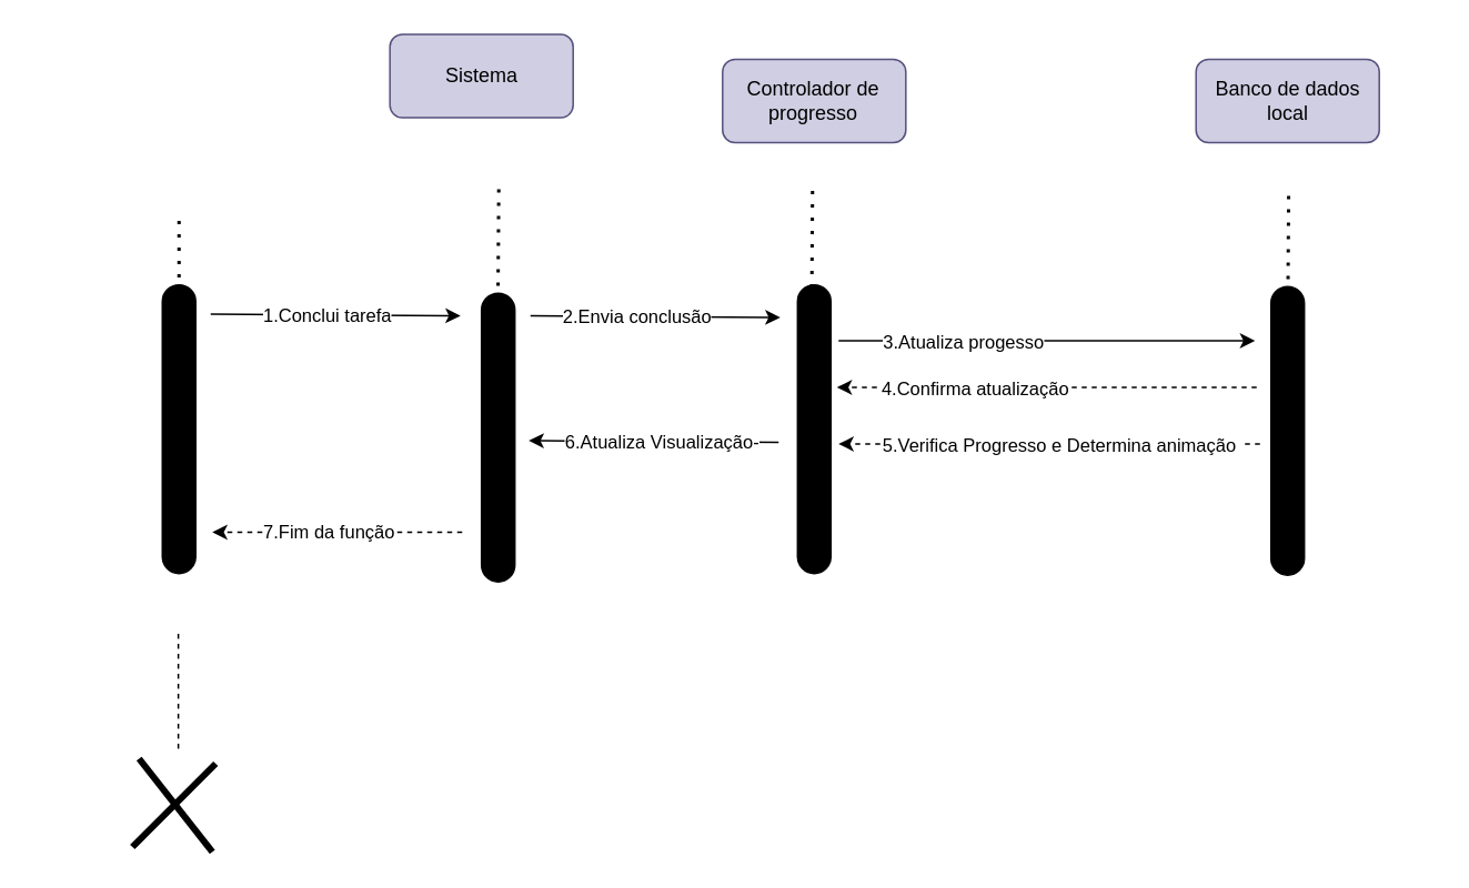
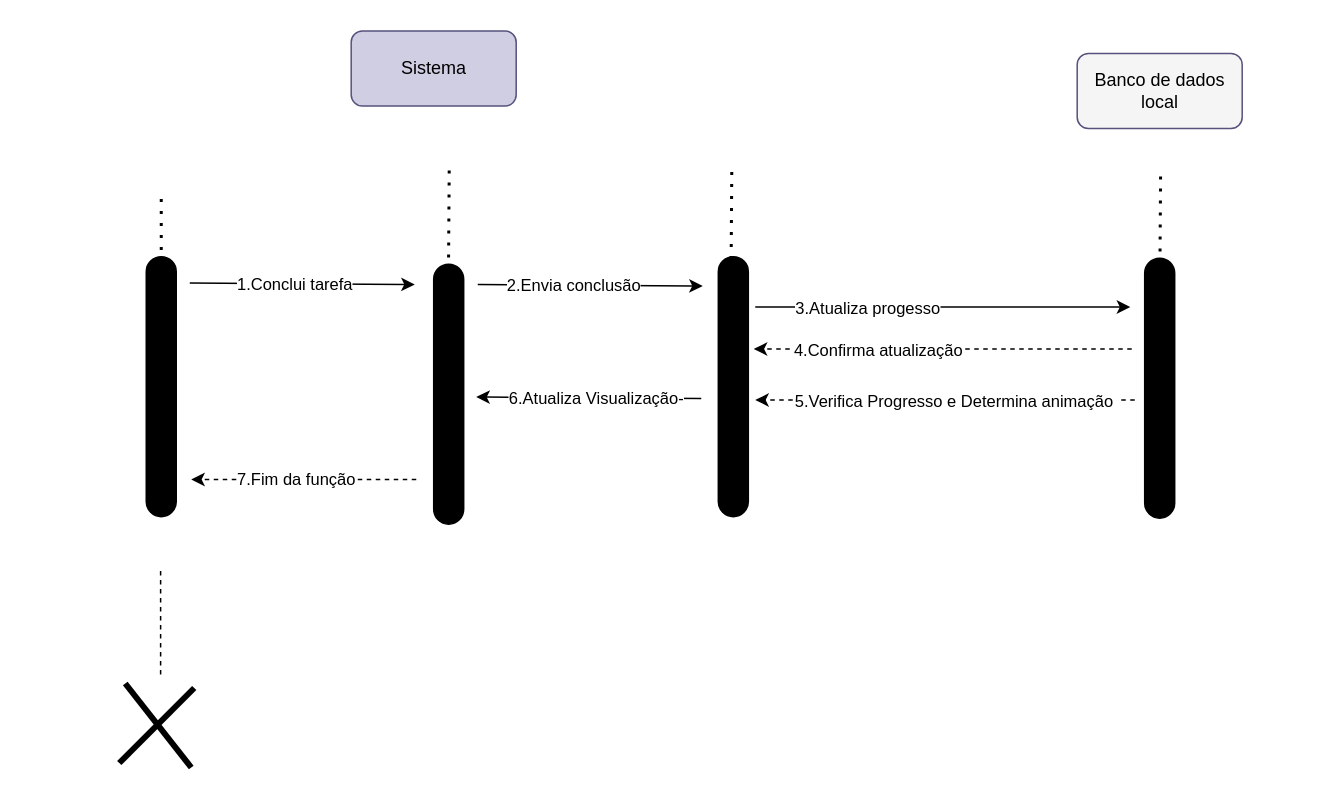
  <mxCell id="0" />
  <mxCell id="1" parent="0" />
  <mxCell id="2" value="Sistema" style="rounded=1;whiteSpace=wrap;html=1;fillColor=#d0cee2;strokeColor=#56517e;" vertex="1" parent="1"><mxGeometry x="233.63" y="20" width="110" height="50" as="geometry" /></mxCell>
  <mxCell id="3" value="" style="rounded=1;whiteSpace=wrap;html=1;rotation=90;fillColor=#000000;arcSize=50;" vertex="1" parent="1"><mxGeometry x="20.37" y="247.13" width="173.25" height="20" as="geometry" /></mxCell>
  <mxCell id="4" value="" style="endArrow=none;dashed=1;html=1;dashPattern=1 3;strokeWidth=2;rounded=0;" edge="1" parent="1"><mxGeometry width="50" height="50" relative="1" as="geometry"><mxPoint x="107" y="182" as="sourcePoint" /><mxPoint x="107" y="132" as="targetPoint" /></mxGeometry></mxCell>
  <mxCell id="5" value="" style="rounded=1;whiteSpace=wrap;html=1;rotation=90;fillColor=#000000;arcSize=50;" vertex="1" parent="1"><mxGeometry x="212" y="252.13" width="173.25" height="20" as="geometry" /></mxCell>
  <mxCell id="6" value="" style="endArrow=none;dashed=1;html=1;dashPattern=1 3;strokeWidth=2;rounded=0;" edge="1" parent="1"><mxGeometry width="50" height="50" relative="1" as="geometry"><mxPoint x="298.5" y="179" as="sourcePoint" /><mxPoint x="299" y="109" as="targetPoint" /></mxGeometry></mxCell>
  <mxCell id="7" value="" style="endArrow=classic;html=1;rounded=0;" edge="1" parent="1"><mxGeometry width="50" height="50" relative="1" as="geometry"><mxPoint x="126" y="188" as="sourcePoint" /><mxPoint x="276" y="189" as="targetPoint" /></mxGeometry></mxCell>
  <mxCell id="8" value="1.Conclui tarefa" style="edgeLabel;html=1;align=center;verticalAlign=middle;resizable=0;points=[];" vertex="1" connectable="0" parent="7"><mxGeometry x="-0.028" relative="1" as="geometry"><mxPoint x="-3" as="offset" /></mxGeometry></mxCell>
- <mxCell id="9" value="Controlador de progresso" style="rounded=1;whiteSpace=wrap;html=1;fillColor=#d0cee2;strokeColor=#56517e;" vertex="1" parent="1"><mxGeometry x="433.37" y="35" width="110" height="50" as="geometry" /></mxCell>
  <mxCell id="10" value="" style="rounded=1;whiteSpace=wrap;html=1;rotation=90;fillColor=#000000;arcSize=50;" vertex="1" parent="1"><mxGeometry x="401.75" y="247.13" width="173.25" height="20" as="geometry" /></mxCell>
  <mxCell id="11" value="" style="endArrow=none;dashed=1;html=1;dashPattern=1 3;strokeWidth=2;rounded=0;" edge="1" parent="1"><mxGeometry width="50" height="50" relative="1" as="geometry"><mxPoint x="486.88" y="180" as="sourcePoint" /><mxPoint x="487.38" y="110" as="targetPoint" /></mxGeometry></mxCell>
  <mxCell id="12" value="" style="endArrow=none;dashed=1;html=1;rounded=0;" edge="1" parent="1"><mxGeometry width="50" height="50" relative="1" as="geometry"><mxPoint x="106.58" y="449" as="sourcePoint" /><mxPoint x="106.58" y="379" as="targetPoint" /></mxGeometry></mxCell>
  <mxCell id="13" value="" style="endArrow=none;html=1;rounded=0;strokeWidth=4;" edge="1" parent="1"><mxGeometry width="50" height="50" relative="1" as="geometry"><mxPoint x="79" y="508" as="sourcePoint" /><mxPoint x="129" y="458" as="targetPoint" /></mxGeometry></mxCell>
  <mxCell id="14" value="" style="endArrow=none;html=1;rounded=0;strokeWidth=4;" edge="1" parent="1"><mxGeometry width="50" height="50" relative="1" as="geometry"><mxPoint x="83" y="455" as="sourcePoint" /><mxPoint x="127" y="511" as="targetPoint" /></mxGeometry></mxCell>
  <mxCell id="15" value="" style="rounded=1;whiteSpace=wrap;html=1;rotation=90;fillColor=#000000;arcSize=50;" vertex="1" parent="1"><mxGeometry x="686" y="248.13" width="173.25" height="20" as="geometry" /></mxCell>
- <mxCell id="16" value="Banco de dados&lt;div&gt;local&lt;/div&gt;" style="rounded=1;whiteSpace=wrap;html=1;fillColor=#d0cee2;strokeColor=#56517e;" vertex="1" parent="1"><mxGeometry x="717.63" y="35" width="110" height="50" as="geometry" /></mxCell>
+ <mxCell id="16" value="Banco de dados&lt;div&gt;local&lt;/div&gt;" style="rounded=1;whiteSpace=wrap;html=1;fillColor=#f5f5f5;strokeColor=#56517e;" vertex="1" parent="1"><mxGeometry x="717.63" y="35" width="110" height="50" as="geometry" /></mxCell>
  <mxCell id="17" value="" style="endArrow=none;dashed=1;html=1;dashPattern=1 3;strokeWidth=2;rounded=0;" edge="1" parent="1"><mxGeometry width="50" height="50" relative="1" as="geometry"><mxPoint x="772.75" y="183" as="sourcePoint" /><mxPoint x="773.25" y="113" as="targetPoint" /></mxGeometry></mxCell>
  <mxCell id="18" value="" style="endArrow=classic;html=1;rounded=0;" edge="1" parent="1"><mxGeometry width="50" height="50" relative="1" as="geometry"><mxPoint x="503" y="204" as="sourcePoint" /><mxPoint x="753" y="204" as="targetPoint" /></mxGeometry></mxCell>
  <mxCell id="19" value="3.Atualiza progesso" style="edgeLabel;html=1;align=center;verticalAlign=middle;resizable=0;points=[];" vertex="1" connectable="0" parent="18"><mxGeometry x="-0.028" relative="1" as="geometry"><mxPoint x="-48" as="offset" /></mxGeometry></mxCell>
  <mxCell id="20" value="" style="endArrow=classic;html=1;rounded=0;dashed=1;" edge="1" parent="1"><mxGeometry width="50" height="50" relative="1" as="geometry"><mxPoint x="754" y="232" as="sourcePoint" /><mxPoint x="502" y="232" as="targetPoint" /></mxGeometry></mxCell>
  <mxCell id="21" value="4.Confirma atualização" style="edgeLabel;html=1;align=center;verticalAlign=middle;resizable=0;points=[];" vertex="1" connectable="0" parent="20"><mxGeometry x="-0.028" relative="1" as="geometry"><mxPoint x="-48" as="offset" /></mxGeometry></mxCell>
  <mxCell id="22" value=",,,,,,,,,,,,,,,,,,,,,,,,,,,," style="endArrow=classic;html=1;rounded=0;dashed=1;" edge="1" parent="1"><mxGeometry width="50" height="50" relative="1" as="geometry"><mxPoint x="756" y="266" as="sourcePoint" /><mxPoint x="503" y="266" as="targetPoint" /></mxGeometry></mxCell>
  <mxCell id="23" value="5.Verifica Progresso e Determina animação&amp;nbsp;" style="edgeLabel;html=1;align=center;verticalAlign=middle;resizable=0;points=[];" vertex="1" connectable="0" parent="22"><mxGeometry x="-0.028" relative="1" as="geometry"><mxPoint x="3" as="offset" /></mxGeometry></mxCell>
  <mxCell id="24" value="" style="endArrow=classic;html=1;rounded=0;dashed=1;" edge="1" parent="1"><mxGeometry width="50" height="50" relative="1" as="geometry"><mxPoint x="277" y="319" as="sourcePoint" /><mxPoint x="127" y="319" as="targetPoint" /></mxGeometry></mxCell>
  <mxCell id="25" value="7.Fim da função" style="edgeLabel;html=1;align=center;verticalAlign=middle;resizable=0;points=[];" vertex="1" connectable="0" parent="24"><mxGeometry x="0.18" relative="1" as="geometry"><mxPoint x="8" y="-1" as="offset" /></mxGeometry></mxCell>
  <mxCell id="26" value="" style="endArrow=classic;html=1;rounded=0;" edge="1" parent="1"><mxGeometry width="50" height="50" relative="1" as="geometry"><mxPoint x="318" y="189" as="sourcePoint" /><mxPoint x="468" y="190" as="targetPoint" /></mxGeometry></mxCell>
  <mxCell id="27" value="2.Envia conclusão" style="edgeLabel;html=1;align=center;verticalAlign=middle;resizable=0;points=[];" vertex="1" connectable="0" parent="26"><mxGeometry x="-0.028" relative="1" as="geometry"><mxPoint x="-9" as="offset" /></mxGeometry></mxCell>
  <mxCell id="28" value="" style="endArrow=classic;html=1;rounded=0;" edge="1" parent="1"><mxGeometry width="50" height="50" relative="1" as="geometry"><mxPoint x="467" y="265" as="sourcePoint" /><mxPoint x="317" y="264" as="targetPoint" /></mxGeometry></mxCell>
  <mxCell id="29" value="6.Atualiza Visualização-" style="edgeLabel;html=1;align=center;verticalAlign=middle;resizable=0;points=[];" vertex="1" connectable="0" parent="28"><mxGeometry x="-0.028" relative="1" as="geometry"><mxPoint x="2" as="offset" /></mxGeometry></mxCell>
